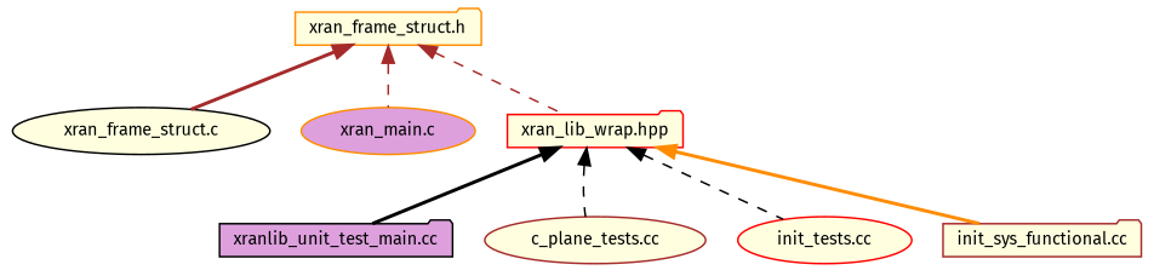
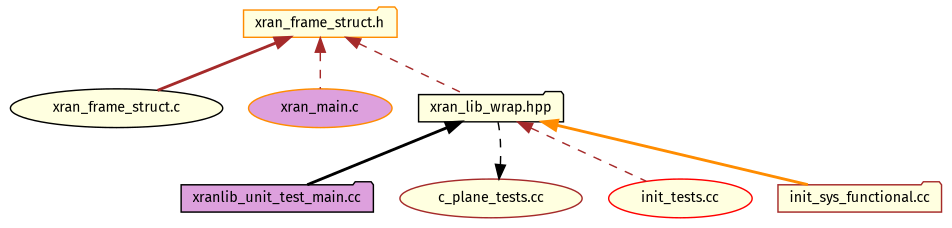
  digraph {
    fontname="Fira Sans"
    node [color=darkorange fillcolor=lightyellow fontname="Fira Sans" fontsize=10 shape=folder style=filled]
    edge [color=brown dir=back fontname="Fira Sans" fontsize=10 labelfontname=Helvetica labelfontsize=10 style=dashed]
    n1 [fontcolor=black height=0.2 label="xran_frame_struct.h" width=0.4]
    n2 [color=black height=0.2 label="xran_frame_struct.c" shape=ellipse width=0.4]
    n3 [fillcolor=plum height=0.2 label="xran_main.c" shape=ellipse width=0.4]
-   n4 [color=red height=0.2 label="xran_lib_wrap.hpp" width=0.4]
+   n4 [color=black height=0.2 label="xran_lib_wrap.hpp" width=0.4]
    n5 [color=black fillcolor=plum height=0.2 label="xranlib_unit_test_main.cc" width=0.4]
    n6 [color=brown height=0.2 label="c_plane_tests.cc" shape=ellipse width=0.4]
    n7 [color=red height=0.2 label="init_tests.cc" shape=ellipse width=0.4]
    n8 [color=brown height=0.2 label="init_sys_functional.cc" width=0.4]
    n1 -> n2 [style=bold]
    n1 -> n3
    n1 -> n4
    n4 -> n5 [color=black style=bold]
-   n4 -> n6 [color=black]
-   n4 -> n7 [color=black]
+   n6 -> n4 [color=black]
+   n4 -> n7
    n4 -> n8 [color=darkorange style=bold]
  }
